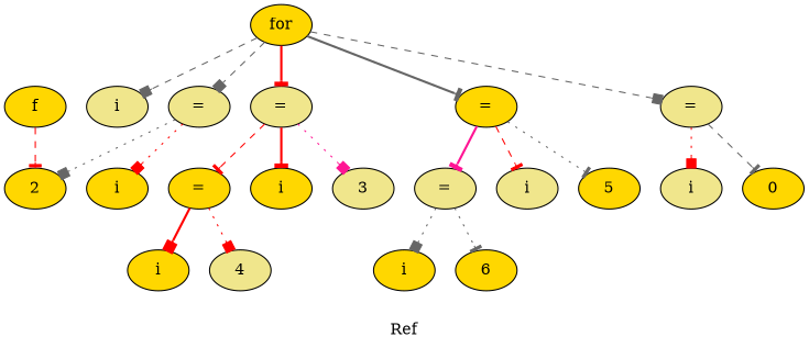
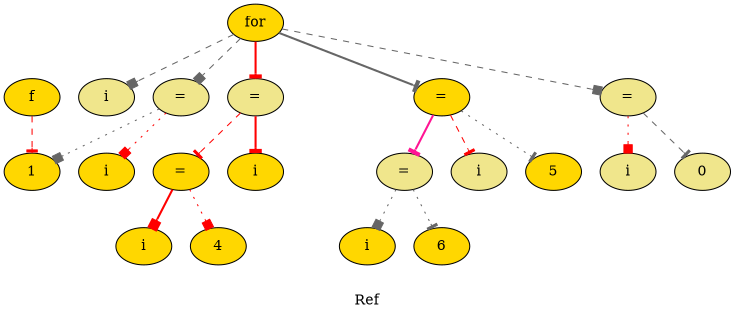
  digraph {
    label=Ref
    node [fillcolor=gold style=filled]
    edge [arrowhead=tee color=red style=dotted]
    n1 [label=f]
-   n2 [label=2]
+   n2 [label=1]
    n3 [label=for]
    n4 [fillcolor=khaki label="="]
    n5 [fillcolor=khaki label=i]
    n6 [fillcolor=khaki label="="]
    n7 [fillcolor=khaki label="="]
    n8 [label="="]
    n9 [fillcolor=khaki label=i]
-   n10 [label=0]
+   n10 [fillcolor=khaki label=0]
    n11 [label=i]
    n12 [label=i]
-   n13 [fillcolor=khaki label=3]
    n14 [label="="]
    n15 [fillcolor=khaki label=i]
    n16 [label=5]
    n17 [fillcolor=khaki label="="]
    n18 [label=i]
-   n19 [fillcolor=khaki label=4]
+   n19 [label=4]
    n20 [label=i]
    n21 [label=6]
    n1 -> n2 [style=dashed]
    n3 -> n4 [arrowhead=box color=gray40 style=dashed]
    n3 -> n5 [arrowhead=box color=gray40 style=dashed]
    n3 -> n6 [arrowhead=box color=gray40 style=dashed]
    n3 -> n7 [style=bold]
    n3 -> n8 [color=gray40 style=bold]
    n4 -> n9 [arrowhead=box]
    n4 -> n10 [color=gray40 style=dashed]
    n6 -> n2 [arrowhead=box color=gray40]
    n6 -> n11 [arrowhead=box]
    n7 -> n12 [style=bold]
-   n7 -> n13 [arrowhead=box color=deeppink]
    n7 -> n14 [style=dashed]
    n8 -> n15 [style=dashed]
    n8 -> n16 [color=gray40]
    n8 -> n17 [color=deeppink style=bold]
    n14 -> n18 [arrowhead=box style=bold]
    n14 -> n19 [arrowhead=box]
    n17 -> n20 [arrowhead=box color=gray40]
    n17 -> n21 [color=gray40]
  }
